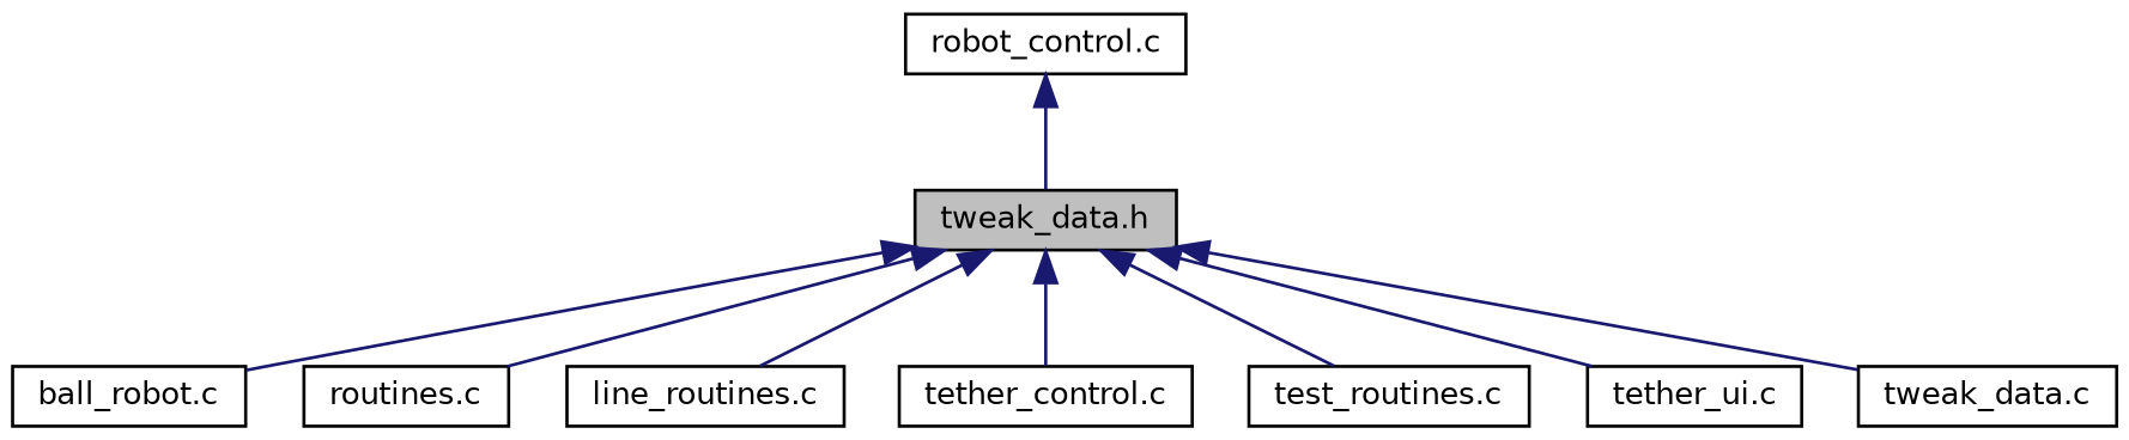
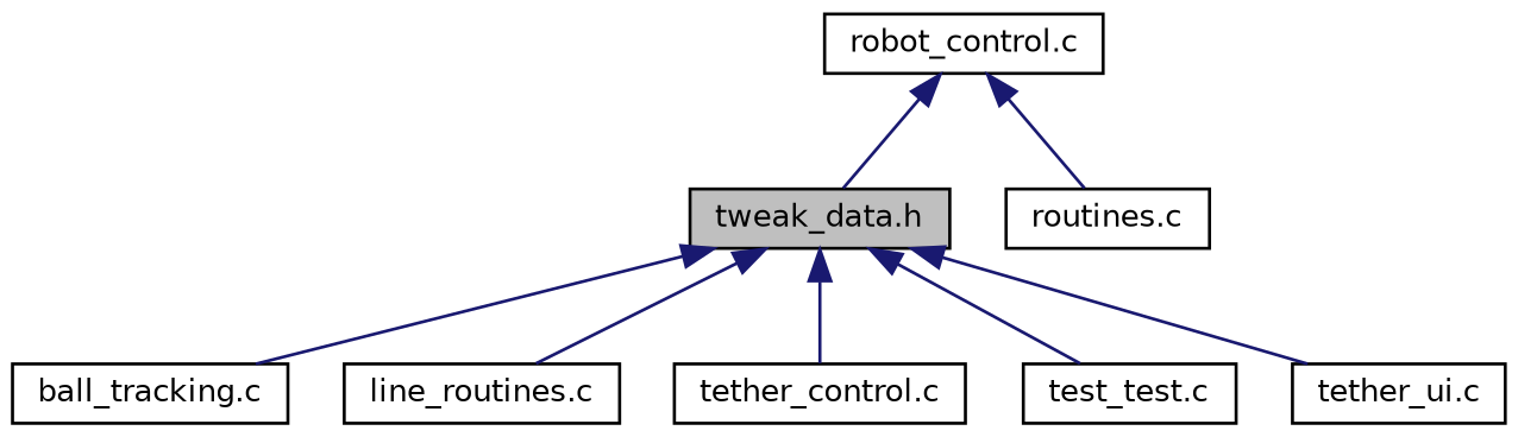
  digraph {
    node [color=black fillcolor=white fontname=Helvetica fontsize=10 shape=record style=filled]
    edge [color=midnightblue dir=back fontname=Helvetica fontsize=10 labelfontname=Helvetica labelfontsize=10 style=solid]
    n1 [fillcolor=grey75 fontcolor=black height=0.2 label="tweak_data.h" width=0.4]
-   n2 [height=0.2 label="ball_robot.c" width=0.4]
+   n2 [height=0.2 label="ball_tracking.c" width=0.4]
    n3 [height=0.2 label="routines.c" width=0.4]
    n4 [height=0.2 label="line_routines.c" width=0.4]
    n5 [height=0.2 label="tether_control.c" width=0.4]
-   n6 [height=0.2 label="test_routines.c" width=0.4]
+   n6 [height=0.2 label="test_test.c" width=0.4]
    n7 [height=0.2 label="tether_ui.c" width=0.4]
-   n8 [height=0.2 label="tweak_data.c" width=0.4]
    n9 [height=0.2 label="robot_control.c" width=0.4]
    n1 -> n2
-   n1 -> n3
+   n9 -> n3
    n1 -> n4
    n1 -> n5
    n1 -> n6
    n1 -> n7
-   n1 -> n8
    n9 -> n1
  }
